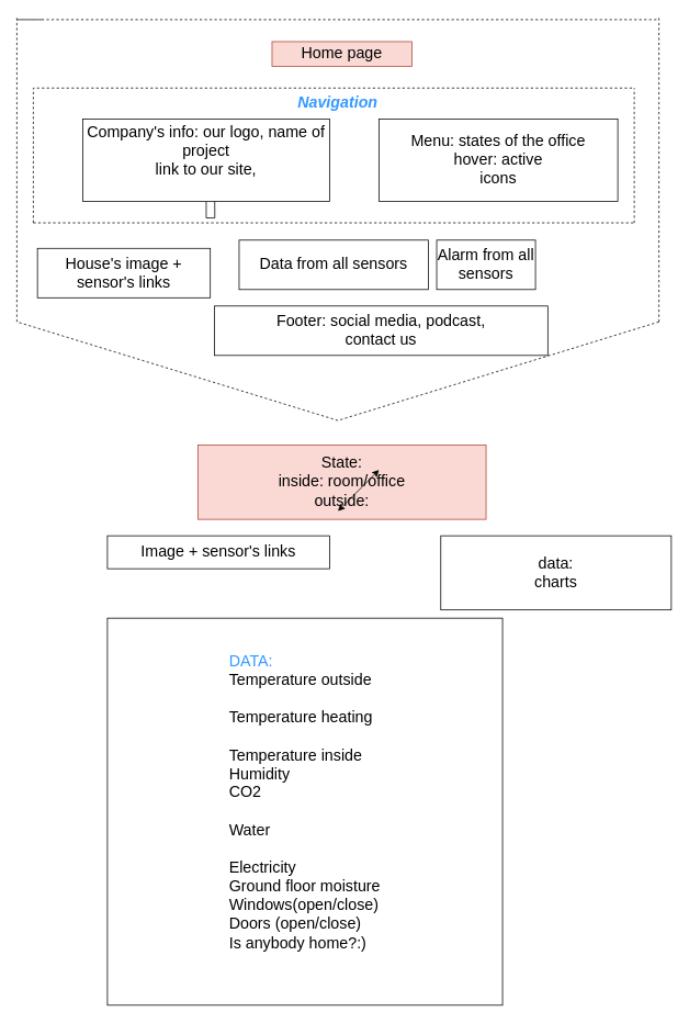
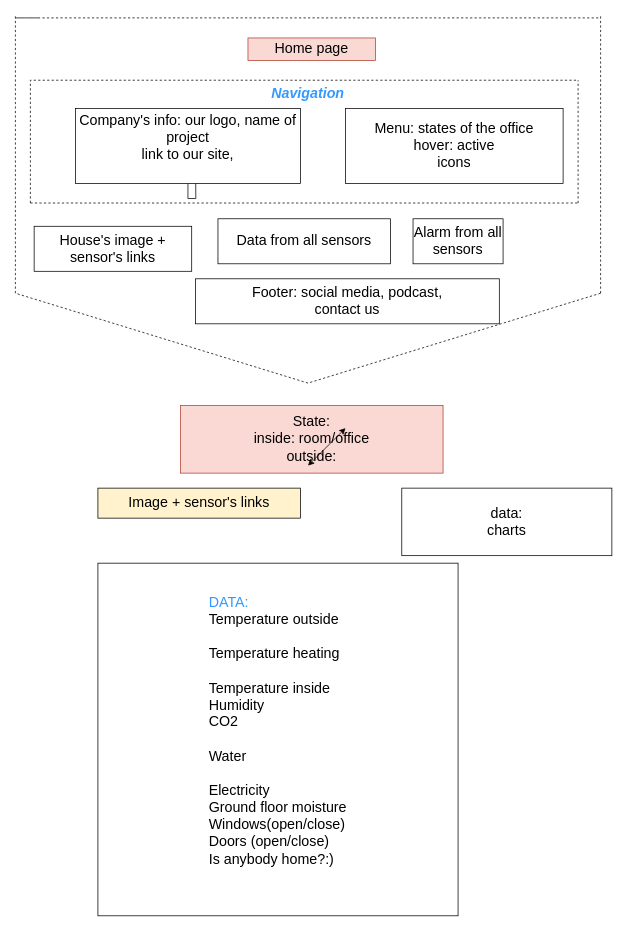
  <mxCell id="0" />
  <mxCell id="1" parent="0" />
  <mxCell id="2" value="House's image + sensor's links" style="rounded=0;whiteSpace=wrap;html=1;fontSize=19;" parent="1" vertex="1"><mxGeometry x="45" y="301" width="210" height="60" as="geometry" /></mxCell>
  <mxCell id="3" value="Data from all sensors" style="rounded=0;whiteSpace=wrap;html=1;fontSize=19;" parent="1" vertex="1"><mxGeometry x="290" y="291" width="230" height="60" as="geometry" /></mxCell>
- <mxCell id="4" value="Alarm from all sensors" style="rounded=0;whiteSpace=wrap;html=1;fontSize=19;" parent="1" vertex="1"><mxGeometry x="530" y="291" width="120" height="60" as="geometry" /></mxCell>
+ <mxCell id="4" value="Alarm from all sensors" style="rounded=0;whiteSpace=wrap;html=1;fontSize=19;" parent="1" vertex="1"><mxGeometry x="550" y="291" width="120" height="60" as="geometry" /></mxCell>
  <mxCell id="5" style="edgeStyle=orthogonalEdgeStyle;rounded=0;orthogonalLoop=1;jettySize=auto;html=1;exitX=0.5;exitY=1;exitDx=0;exitDy=0;fontSize=19;" parent="1" source="6" edge="1"><mxGeometry relative="1" as="geometry"><mxPoint x="260" y="200" as="targetPoint" /></mxGeometry></mxCell>
  <mxCell id="6" value="&lt;div&gt;Company's info: our logo, name of project&lt;/div&gt;&lt;div&gt;link to our site,&lt;/div&gt;&lt;div&gt;&lt;br&gt;&lt;/div&gt;" style="rounded=0;whiteSpace=wrap;html=1;fontSize=19;" parent="1" vertex="1"><mxGeometry x="100" y="144" width="300" height="100" as="geometry" /></mxCell>
  <mxCell id="7" value="&lt;div&gt;Menu: states of the office&lt;/div&gt;&lt;div&gt;hover: active&lt;/div&gt;&lt;div&gt;icons&lt;br&gt;&lt;/div&gt;" style="rounded=0;whiteSpace=wrap;html=1;fontSize=19;" parent="1" vertex="1"><mxGeometry x="460" y="144" width="290" height="100" as="geometry" /></mxCell>
  <mxCell id="8" value="Home page" style="text;html=1;strokeColor=#ae4132;fillColor=#fad9d5;align=center;verticalAlign=middle;whiteSpace=wrap;rounded=0;fontSize=19;" parent="1" vertex="1"><mxGeometry x="330" y="50" width="170" height="30" as="geometry" /></mxCell>
  <mxCell id="9" value="&lt;div&gt;State: &lt;br&gt;&lt;/div&gt;&lt;div&gt;inside: room/office&lt;/div&gt;&lt;div&gt;outside:&lt;br&gt;&lt;/div&gt;" style="text;html=1;strokeColor=#ae4132;fillColor=#fad9d5;align=center;verticalAlign=middle;whiteSpace=wrap;rounded=0;fontSize=19;" parent="1" vertex="1"><mxGeometry x="240" y="540" width="350" height="90" as="geometry" /></mxCell>
  <mxCell id="10" value="&lt;div&gt;Footer: social media, podcast,&lt;/div&gt;&lt;div&gt;contact us&lt;br&gt;&lt;/div&gt;" style="rounded=0;whiteSpace=wrap;html=1;fontSize=19;" parent="1" vertex="1"><mxGeometry x="260" y="371" width="405" height="60" as="geometry" /></mxCell>
- <mxCell id="11" value="Image + sensor's links" style="rounded=0;whiteSpace=wrap;html=1;fontSize=19;" parent="1" vertex="1"><mxGeometry x="130" y="650" width="270" height="40" as="geometry" /></mxCell>
+ <mxCell id="11" value="Image + sensor's links" style="rounded=0;whiteSpace=wrap;html=1;fontSize=19;fillColor=#fff2cc;" parent="1" vertex="1"><mxGeometry x="130" y="650" width="270" height="40" as="geometry" /></mxCell>
  <mxCell id="12" value="&lt;div&gt;data:&lt;/div&gt;&lt;div&gt;charts&lt;br&gt;&lt;/div&gt;" style="rounded=0;whiteSpace=wrap;html=1;fontSize=19;" parent="1" vertex="1"><mxGeometry x="535" y="650" width="280" height="90" as="geometry" /></mxCell>
  <mxCell id="13" value="" style="group" parent="1" vertex="1" connectable="0"><mxGeometry x="40" y="106.34" width="730" height="163.66" as="geometry" /></mxCell>
  <mxCell id="14" value="" style="endArrow=none;dashed=1;html=1;rounded=0;fontSize=19;" parent="13" edge="1"><mxGeometry width="50" height="50" relative="1" as="geometry"><mxPoint y="163.66" as="sourcePoint" /><mxPoint x="730" y="163.66" as="targetPoint" /></mxGeometry></mxCell>
  <mxCell id="15" value="" style="endArrow=none;dashed=1;html=1;rounded=0;fontSize=19;" parent="13" edge="1"><mxGeometry width="50" height="50" relative="1" as="geometry"><mxPoint y="163.66" as="sourcePoint" /><mxPoint x="730" as="targetPoint" /><Array as="points"><mxPoint /></Array></mxGeometry></mxCell>
  <mxCell id="16" value="" style="endArrow=none;dashed=1;html=1;rounded=0;fontSize=19;" parent="13" edge="1"><mxGeometry width="50" height="50" relative="1" as="geometry"><mxPoint x="730" y="163.66" as="sourcePoint" /><mxPoint x="730" as="targetPoint" /></mxGeometry></mxCell>
  <mxCell id="17" value="" style="group" parent="1" vertex="1" connectable="0"><mxGeometry x="20" y="20" width="780" height="490" as="geometry" /></mxCell>
  <mxCell id="18" value="" style="endArrow=none;dashed=1;html=1;rounded=0;fontSize=19;" parent="17" edge="1"><mxGeometry width="50" height="50" relative="1" as="geometry"><mxPoint x="780" y="370.222" as="sourcePoint" /><mxPoint y="370.222" as="targetPoint" /><Array as="points"><mxPoint x="390" y="490.0" /></Array></mxGeometry></mxCell>
  <mxCell id="19" value="" style="endArrow=none;dashed=1;html=1;rounded=0;fontSize=19;" parent="17" edge="1"><mxGeometry width="50" height="50" relative="1" as="geometry"><mxPoint x="780" y="370.222" as="sourcePoint" /><mxPoint x="780" as="targetPoint" /></mxGeometry></mxCell>
  <mxCell id="20" value="" style="endArrow=none;dashed=1;html=1;rounded=0;fontSize=19;" parent="17" edge="1"><mxGeometry width="50" height="50" relative="1" as="geometry"><mxPoint y="370.222" as="sourcePoint" /><mxPoint as="targetPoint" /></mxGeometry></mxCell>
  <mxCell id="21" value="" style="endArrow=none;dashed=1;html=1;rounded=0;fontSize=19;" parent="17" edge="1"><mxGeometry width="50" height="50" relative="1" as="geometry"><mxPoint x="30" y="3.267" as="sourcePoint" /><mxPoint x="780" y="3.267" as="targetPoint" /><Array as="points"><mxPoint y="3.267" /><mxPoint x="30" y="3.267" /></Array></mxGeometry></mxCell>
  <mxCell id="22" value="Navigation" style="text;html=1;align=center;verticalAlign=middle;whiteSpace=wrap;rounded=0;fontSize=19;fontStyle=3;fontColor=#3399FF;" parent="17" vertex="1"><mxGeometry x="360" y="90" width="60" height="30" as="geometry" /></mxCell>
  <mxCell id="23" value="&lt;div align=&quot;left&quot;&gt;DATA:&lt;font color=&quot;#000000&quot;&gt;&lt;br&gt;&lt;/font&gt;&lt;/div&gt;&lt;div align=&quot;left&quot;&gt;&lt;font color=&quot;#000000&quot;&gt;Temperature outside&amp;nbsp;&amp;nbsp; &lt;br&gt;&lt;/font&gt;&lt;/div&gt;&lt;div align=&quot;left&quot;&gt;&lt;div&gt;&lt;br&gt;&lt;/div&gt;&lt;div&gt;&lt;font color=&quot;#000000&quot;&gt;Temperature heating&lt;br&gt;&lt;/font&gt;&lt;/div&gt;&lt;div&gt;&lt;font color=&quot;#000000&quot;&gt;&lt;br&gt;&lt;/font&gt;&lt;/div&gt;&lt;div&gt;&lt;div&gt;&lt;font color=&quot;#000000&quot;&gt;Temperature inside&lt;/font&gt;&lt;/div&gt;&lt;/div&gt;&lt;/div&gt;&lt;div align=&quot;left&quot;&gt;&lt;font color=&quot;#000000&quot;&gt;Humidity&lt;/font&gt;&lt;br&gt;&lt;/div&gt;&lt;div align=&quot;left&quot;&gt;&lt;font color=&quot;#000000&quot;&gt;CO2&lt;/font&gt;&lt;/div&gt;&lt;div align=&quot;left&quot;&gt;&lt;font color=&quot;#000000&quot;&gt;&lt;br&gt;&lt;/font&gt;&lt;/div&gt;&lt;div align=&quot;left&quot;&gt;&lt;font color=&quot;#000000&quot;&gt;Water &lt;br&gt;&lt;/font&gt;&lt;/div&gt;&lt;div align=&quot;left&quot;&gt;&lt;font color=&quot;#000000&quot;&gt;&lt;br&gt;&lt;/font&gt;&lt;/div&gt;&lt;div align=&quot;left&quot;&gt;&lt;font color=&quot;#000000&quot;&gt;Electricity&lt;/font&gt;&lt;br&gt;&lt;/div&gt;&lt;div align=&quot;left&quot;&gt;&lt;font color=&quot;#000000&quot;&gt;Ground floor moisture&lt;/font&gt;&lt;br&gt;&lt;/div&gt;&lt;div align=&quot;left&quot;&gt;&lt;font color=&quot;#000000&quot;&gt;Windows(open/close)&lt;/font&gt;&lt;/div&gt;&lt;div align=&quot;left&quot;&gt;&lt;font color=&quot;#000000&quot;&gt;Doors (open/close)&lt;/font&gt;&lt;br&gt;&lt;/div&gt;&lt;div align=&quot;left&quot;&gt;&lt;font color=&quot;#000000&quot;&gt;Is anybody home?:)&lt;/font&gt;&lt;/div&gt;&lt;div&gt;&lt;font color=&quot;#000000&quot;&gt;&lt;br&gt;&lt;/font&gt;&lt;/div&gt;" style="rounded=0;whiteSpace=wrap;html=1;fontSize=19;fontColor=#3399FF;align=center;" vertex="1" parent="1"><mxGeometry x="130" y="750" width="480" height="470" as="geometry" /></mxCell>
  <mxCell id="24" value="" style="endArrow=classic;startArrow=classic;html=1;rounded=0;fontSize=19;fontColor=#000000;" edge="1" parent="1"><mxGeometry width="50" height="50" relative="1" as="geometry"><mxPoint x="410" y="620" as="sourcePoint" /><mxPoint x="460" y="570" as="targetPoint" /></mxGeometry></mxCell>
